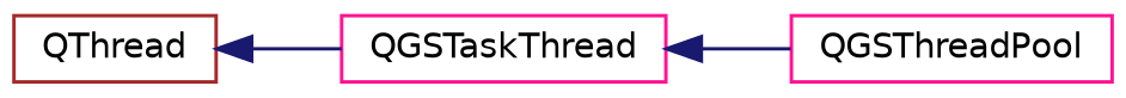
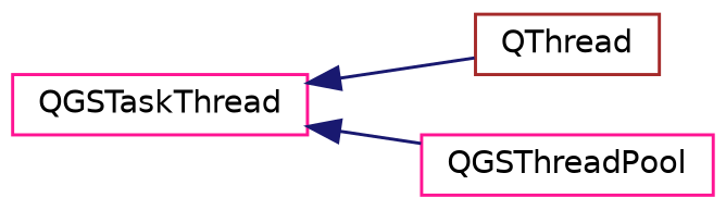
  digraph {
    rankdir=LR
    node [color=deeppink fillcolor=white fontname=Helvetica fontsize=10 shape=record style=filled]
    edge [color=midnightblue dir=back fontname=Helvetica fontsize=10 labelfontname=Helvetica labelfontsize=10 style=solid]
    n1 [color=brown height=0.2 label=QThread width=0.4]
    n2 [height=0.2 label=QGSTaskThread width=0.4]
    n3 [height=0.2 label=QGSThreadPool width=0.4]
-   n1 -> n2
+   n2 -> n1
    n2 -> n3
  }
